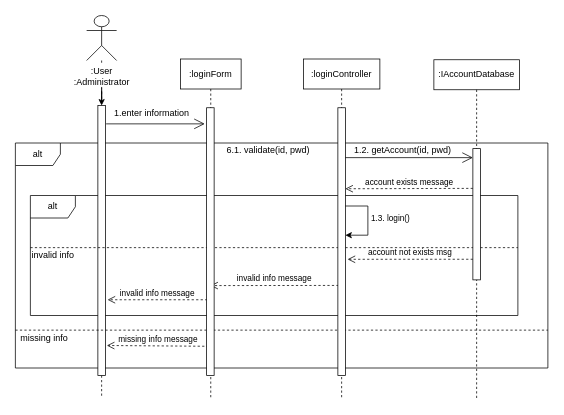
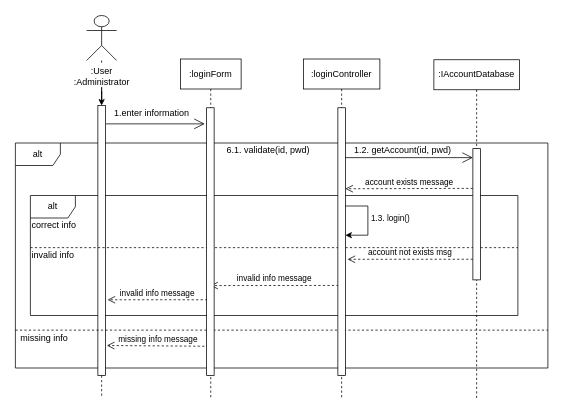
  <mxCell id="0" />
  <mxCell id="1" parent="0" />
  <mxCell id="2" value="" style="endArrow=open;endFill=1;endSize=12;html=1;" parent="1" edge="1"><mxGeometry width="160" relative="1" as="geometry"><mxPoint x="459" y="209.5" as="sourcePoint" /><mxPoint x="630" y="209.5" as="targetPoint" /></mxGeometry></mxCell>
  <mxCell id="3" value="missing info message" style="html=1;verticalAlign=bottom;endArrow=open;dashed=1;endSize=8;exitX=0.1;exitY=0.788;exitDx=0;exitDy=0;exitPerimeter=0;" parent="1" edge="1"><mxGeometry relative="1" as="geometry"><mxPoint x="278" y="461.04" as="sourcePoint" /><mxPoint x="142" y="460" as="targetPoint" /></mxGeometry></mxCell>
  <mxCell id="4" value="invalid info message" style="html=1;verticalAlign=bottom;endArrow=open;dashed=1;endSize=8;" parent="1" edge="1"><mxGeometry relative="1" as="geometry"><mxPoint x="276" y="399" as="sourcePoint" /><mxPoint x="143" y="399" as="targetPoint" /></mxGeometry></mxCell>
  <mxCell id="5" value="alt" style="shape=umlFrame;whiteSpace=wrap;html=1;fillColor=#ffffff;" parent="1" vertex="1"><mxGeometry x="40" y="260" width="650" height="160" as="geometry" /></mxCell>
  <mxCell id="6" value="alt" style="shape=umlFrame;whiteSpace=wrap;html=1;fillColor=#ffffff;" parent="1" vertex="1"><mxGeometry x="20" y="190" width="710" height="300" as="geometry" /></mxCell>
  <mxCell id="7" value="" style="endArrow=open;endFill=1;endSize=12;html=1;exitX=1.1;exitY=0.068;exitDx=0;exitDy=0;exitPerimeter=0;" parent="1" source="9" edge="1"><mxGeometry width="160" relative="1" as="geometry"><mxPoint x="120" y="130" as="sourcePoint" /><mxPoint x="272.5" y="164.48" as="targetPoint" /></mxGeometry></mxCell>
  <mxCell id="8" value="" style="shape=umlLifeline;participant=umlActor;perimeter=lifelinePerimeter;whiteSpace=wrap;html=1;container=1;collapsible=0;recursiveResize=0;verticalAlign=top;spacingTop=36;labelBackgroundColor=#ffffff;outlineConnect=0;size=60;" parent="1" vertex="1"><mxGeometry x="115" y="20" width="40" height="510" as="geometry" /></mxCell>
  <mxCell id="9" value="" style="html=1;points=[];perimeter=orthogonalPerimeter;" parent="8" vertex="1"><mxGeometry x="15" y="120" width="10" height="360" as="geometry" /></mxCell>
  <mxCell id="10" value="" style="edgeStyle=orthogonalEdgeStyle;rounded=0;orthogonalLoop=1;jettySize=auto;html=1;" parent="1" source="17" target="9" edge="1"><mxGeometry relative="1" as="geometry" /></mxCell>
  <mxCell id="11" value="1.enter information" style="text;html=1;resizable=0;points=[];autosize=1;align=left;verticalAlign=top;spacingTop=-4;" parent="1" vertex="1"><mxGeometry x="150" y="140" width="120" height="20" as="geometry" /></mxCell>
  <mxCell id="12" value="6.1. validate(id, pwd)" style="text;html=1;resizable=0;points=[];autosize=1;align=left;verticalAlign=top;spacingTop=-4;" parent="1" vertex="1"><mxGeometry x="300" y="190" width="130" height="20" as="geometry" /></mxCell>
  <mxCell id="13" value="1.2. getAccount(id, pwd)" style="text;html=1;resizable=0;points=[];autosize=1;align=left;verticalAlign=top;spacingTop=-4;" parent="1" vertex="1"><mxGeometry x="470" y="190" width="140" height="20" as="geometry" /></mxCell>
  <mxCell id="14" value="account exists message" style="html=1;verticalAlign=bottom;endArrow=open;dashed=1;endSize=8;" parent="1" edge="1"><mxGeometry relative="1" as="geometry"><mxPoint x="630" y="250.5" as="sourcePoint" /><mxPoint x="460" y="251" as="targetPoint" /></mxGeometry></mxCell>
  <mxCell id="15" value="account not exists msg" style="html=1;verticalAlign=bottom;endArrow=open;dashed=1;endSize=8;entryX=1.2;entryY=0.732;entryDx=0;entryDy=0;entryPerimeter=0;" parent="1" edge="1"><mxGeometry relative="1" as="geometry"><mxPoint x="630" y="345" as="sourcePoint" /><mxPoint x="463" y="345.06" as="targetPoint" /></mxGeometry></mxCell>
  <mxCell id="16" value="invalid info message" style="html=1;verticalAlign=bottom;endArrow=open;dashed=1;endSize=8;exitX=0;exitY=0.902;exitDx=0;exitDy=0;exitPerimeter=0;entryX=0.75;entryY=0.667;entryDx=0;entryDy=0;entryPerimeter=0;" parent="1" edge="1"><mxGeometry relative="1" as="geometry"><mxPoint x="451" y="379.91" as="sourcePoint" /><mxPoint x="280" y="380.12" as="targetPoint" /></mxGeometry></mxCell>
  <mxCell id="17" value=":User&lt;br&gt;:Administrator" style="text;html=1;resizable=0;points=[];autosize=1;align=center;verticalAlign=top;spacingTop=-4;fillColor=#ffffff;" parent="1" vertex="1"><mxGeometry x="90" y="85" width="90" height="30" as="geometry" /></mxCell>
  <mxCell id="18" value="missing info" style="text;html=1;resizable=0;points=[];autosize=1;align=left;verticalAlign=top;spacingTop=-4;" parent="1" vertex="1"><mxGeometry x="25" y="440" width="80" height="20" as="geometry" /></mxCell>
+ <mxCell id="19" value="correct info" style="text;html=1;resizable=0;points=[];autosize=1;align=left;verticalAlign=top;spacingTop=-4;" parent="1" vertex="1"><mxGeometry x="40" y="290" width="70" height="20" as="geometry" /></mxCell>
  <mxCell id="20" value="invalid info" style="text;html=1;resizable=0;points=[];autosize=1;align=left;verticalAlign=top;spacingTop=-4;" parent="1" vertex="1"><mxGeometry x="40" y="330" width="70" height="20" as="geometry" /></mxCell>
  <mxCell id="21" value="" style="endArrow=none;dashed=1;endFill=0;endSize=12;html=1;" parent="1" edge="1"><mxGeometry width="160" relative="1" as="geometry"><mxPoint x="40" y="329.5" as="sourcePoint" /><mxPoint x="690" y="329.5" as="targetPoint" /></mxGeometry></mxCell>
  <mxCell id="22" value="" style="endArrow=none;dashed=1;endFill=0;endSize=12;html=1;" parent="1" edge="1"><mxGeometry width="160" relative="1" as="geometry"><mxPoint x="20" y="439.5" as="sourcePoint" /><mxPoint x="730" y="439.5" as="targetPoint" /></mxGeometry></mxCell>
  <mxCell id="23" value="&lt;span style=&quot;text-align: left ; white-space: nowrap&quot;&gt;:loginForm&lt;/span&gt;" style="shape=umlLifeline;perimeter=lifelinePerimeter;whiteSpace=wrap;html=1;container=1;collapsible=0;recursiveResize=0;outlineConnect=0;" parent="1" vertex="1"><mxGeometry x="240" y="78" width="81" height="453" as="geometry" /></mxCell>
  <mxCell id="24" value="" style="html=1;points=[];perimeter=orthogonalPerimeter;" parent="1" vertex="1"><mxGeometry x="275" y="143" width="10" height="357" as="geometry" /></mxCell>
  <mxCell id="25" value="&lt;span style=&quot;text-align: left ; white-space: nowrap&quot;&gt;:loginController&lt;/span&gt;" style="shape=umlLifeline;perimeter=lifelinePerimeter;whiteSpace=wrap;html=1;container=1;collapsible=0;recursiveResize=0;outlineConnect=0;" parent="1" vertex="1"><mxGeometry x="404" y="78" width="102" height="452" as="geometry" /></mxCell>
  <mxCell id="26" value="" style="html=1;points=[];perimeter=orthogonalPerimeter;" parent="1" vertex="1"><mxGeometry x="450" y="143" width="10" height="357" as="geometry" /></mxCell>
  <mxCell id="27" value="&lt;span style=&quot;text-align: left ; white-space: nowrap&quot;&gt;:IAccountDatabase&lt;/span&gt;" style="shape=umlLifeline;perimeter=lifelinePerimeter;whiteSpace=wrap;html=1;container=1;collapsible=0;recursiveResize=0;outlineConnect=0;" parent="1" vertex="1"><mxGeometry x="578" y="79" width="114" height="452" as="geometry" /></mxCell>
  <mxCell id="28" value="" style="html=1;points=[];perimeter=orthogonalPerimeter;" parent="1" vertex="1"><mxGeometry x="630" y="197.5" width="10" height="175" as="geometry" /></mxCell>
  <mxCell id="29" value="1.3. login()" style="edgeStyle=orthogonalEdgeStyle;rounded=0;orthogonalLoop=1;jettySize=auto;html=1;entryX=1;entryY=0.476;entryDx=0;entryDy=0;entryPerimeter=0;exitX=1;exitY=0.367;exitDx=0;exitDy=0;exitPerimeter=0;" parent="1" source="26" target="26" edge="1"><mxGeometry x="-0.394" y="-34" relative="1" as="geometry"><Array as="points"><mxPoint x="490" y="274" /><mxPoint x="490" y="313" /></Array><mxPoint x="64" y="16" as="offset" /></mxGeometry></mxCell>
